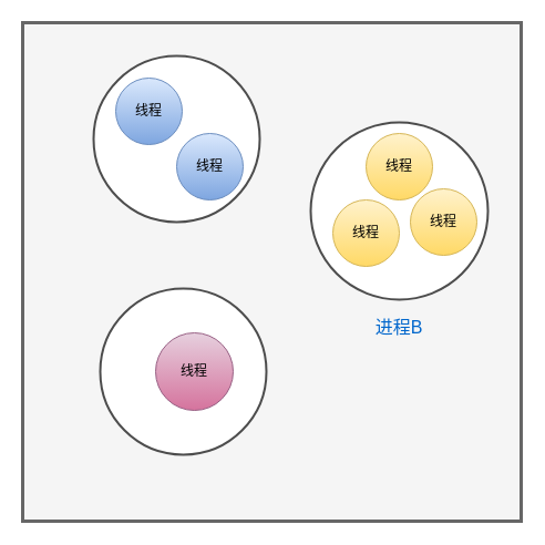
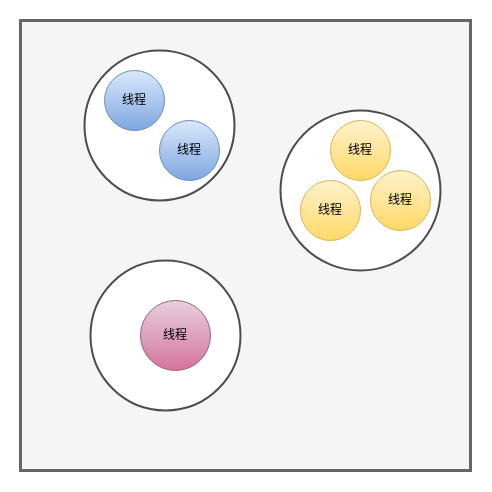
  <mxCell id="0" />
  <mxCell id="1" parent="0" />
  <mxCell id="2" value="" style="whiteSpace=wrap;html=1;aspect=fixed;fillColor=#f5f5f5;strokeColor=#666666;strokeWidth=3;fontColor=#333333;" parent="1" vertex="1"><mxGeometry x="20" y="20" width="450" height="450" as="geometry" /></mxCell>
  <mxCell id="3" value="" style="group" parent="1" vertex="1" connectable="0"><mxGeometry x="84" y="50" width="150" height="185" as="geometry" /></mxCell>
  <mxCell id="4" value="" style="ellipse;whiteSpace=wrap;html=1;aspect=fixed;strokeColor=#4D4D4D;strokeWidth=2;" parent="3" vertex="1"><mxGeometry width="150" height="150" as="geometry" /></mxCell>
  <mxCell id="5" value="线程" style="ellipse;whiteSpace=wrap;html=1;aspect=fixed;fillColor=#dae8fc;strokeColor=#6c8ebf;gradientColor=#7ea6e0;" parent="3" vertex="1"><mxGeometry x="20" y="20" width="60" height="60" as="geometry" /></mxCell>
  <mxCell id="6" value="线程" style="ellipse;whiteSpace=wrap;html=1;aspect=fixed;fillColor=#dae8fc;strokeColor=#6c8ebf;gradientColor=#7ea6e0;" parent="3" vertex="1"><mxGeometry x="75" y="70" width="60" height="60" as="geometry" /></mxCell>
  <mxCell id="7" value="" style="group" parent="1" vertex="1" connectable="0"><mxGeometry x="280" y="110" width="160" height="200" as="geometry" /></mxCell>
  <mxCell id="8" value="" style="ellipse;whiteSpace=wrap;html=1;aspect=fixed;strokeColor=#4D4D4D;strokeWidth=2;" parent="7" vertex="1"><mxGeometry width="160" height="160" as="geometry" /></mxCell>
  <mxCell id="9" value="线程" style="ellipse;whiteSpace=wrap;html=1;aspect=fixed;fillColor=#fff2cc;strokeColor=#d6b656;gradientColor=#ffd966;" parent="7" vertex="1"><mxGeometry x="90" y="60" width="60" height="60" as="geometry" /></mxCell>
  <mxCell id="10" value="线程" style="ellipse;whiteSpace=wrap;html=1;aspect=fixed;fillColor=#fff2cc;strokeColor=#d6b656;gradientColor=#ffd966;" parent="7" vertex="1"><mxGeometry x="20" y="70" width="60" height="60" as="geometry" /></mxCell>
  <mxCell id="11" value="线程" style="ellipse;whiteSpace=wrap;html=1;aspect=fixed;fillColor=#fff2cc;strokeColor=#d6b656;gradientColor=#ffd966;" parent="7" vertex="1"><mxGeometry x="50" y="10" width="60" height="60" as="geometry" /></mxCell>
- <mxCell id="12" value="&lt;font style=&quot;font-size: 16px;&quot;&gt;进程B&lt;/font&gt;" style="text;html=1;strokeColor=none;fillColor=none;align=center;verticalAlign=middle;whiteSpace=wrap;rounded=0;strokeWidth=2;fontColor=#0066CC;" parent="7" vertex="1"><mxGeometry x="50" y="170" width="60" height="30" as="geometry" /></mxCell>
  <mxCell id="13" value="" style="group" parent="1" vertex="1" connectable="0"><mxGeometry x="90" y="260" width="150" height="190" as="geometry" /></mxCell>
  <mxCell id="14" value="" style="ellipse;whiteSpace=wrap;html=1;aspect=fixed;strokeColor=#4D4D4D;strokeWidth=2;" parent="13" vertex="1"><mxGeometry width="150" height="150" as="geometry" /></mxCell>
  <mxCell id="15" value="线程" style="ellipse;whiteSpace=wrap;html=1;aspect=fixed;fillColor=#e6d0de;strokeColor=#996185;gradientColor=#d5739d;" parent="13" vertex="1"><mxGeometry x="50" y="40" width="70" height="70" as="geometry" /></mxCell>
